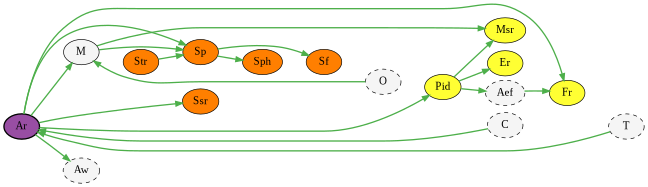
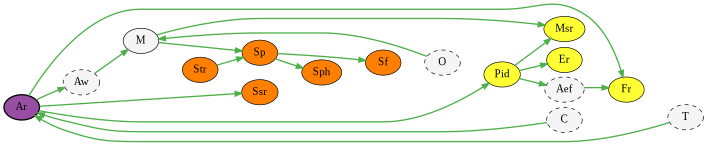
  digraph {
    nodesep=0.1
    rankdir=LR
    node [fillcolor="#F5F5F5" fontname="Liberation Serif" fontsize=17 style=filled]
    edge [color="#4DAF4A" style=bold]
    Ar [fillcolor="#984EA3" style="filled,bold"]
    Fr [fillcolor="#FFFF33"]
    M
    Sp [fillcolor="#FF7F00"]
    Ssr [fillcolor="#FF7F00"]
    Aw [style="filled,dashed"]
    Pid [fillcolor="#FFFF33"]
    T [style="filled,dashed"]
    Msr [fillcolor="#FFFF33"]
    Str [fillcolor="#FF7F00"]
    Sf [fillcolor="#FF7F00"]
    Sph [fillcolor="#FF7F00"]
    Aef [style="filled,dashed"]
    O [style="filled,dashed"]
    C [style="filled,dashed"]
    Er [fillcolor="#FFFF33"]
    Ar -> Fr
-   Ar -> M
-   Ar -> Sp
+   Aw -> M
    Ar -> Ssr
    Ar -> Aw [color="#E41A1C" style=invis]
    Ar -> Aw
    Ar -> Pid
    Fr -> T [color="#E41A1C" style=invis]
    M -> Sp
    M -> Msr [color="#E41A1C" style=invis]
    M -> Msr
    M -> Str [color="#E41A1C" style=invis]
    Sp -> Sf
    Sp -> Sph
    Pid -> Msr
    Pid -> Aef
    Pid -> C [color="#E41A1C" style=invis]
    Pid -> Er
    T -> Ar
    Str -> Sp
    Str -> Ssr [color="#E41A1C" style=invis]
    Str -> Sph [color="#E41A1C" style=invis]
    Sf -> O [color="#E41A1C" style=invis]
    Sph -> Ar [color="#E41A1C" style=invis]
    Sph -> Sp [color="#E41A1C" style=invis]
    Sph -> Sf [color="#E41A1C" style=invis]
    Aef -> Fr [color="#E41A1C" style=invis]
    Aef -> Fr
    O -> M
    O -> Pid [color="#E41A1C" style=invis]
    C -> Ar
  }
